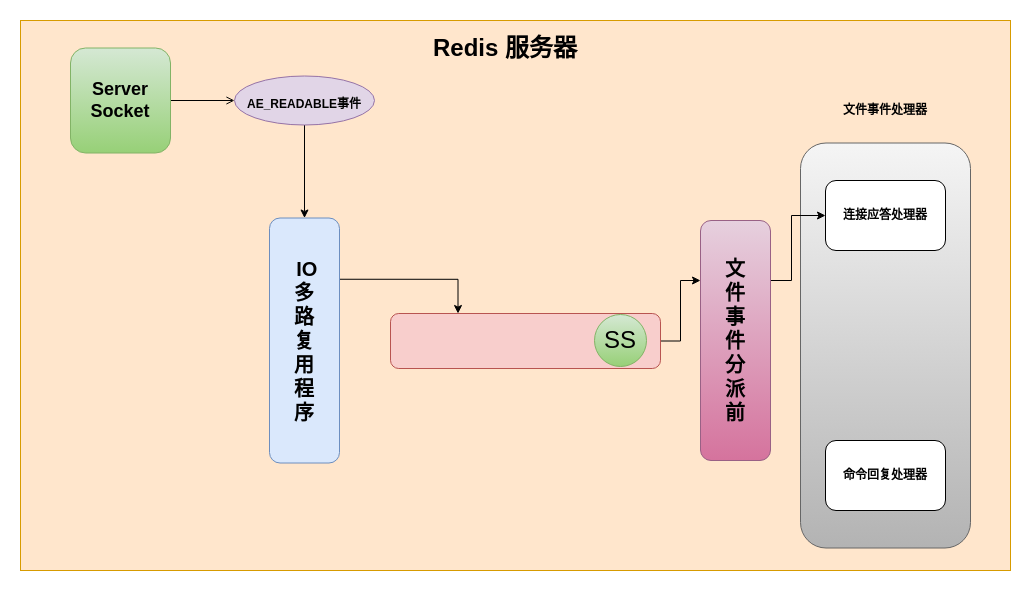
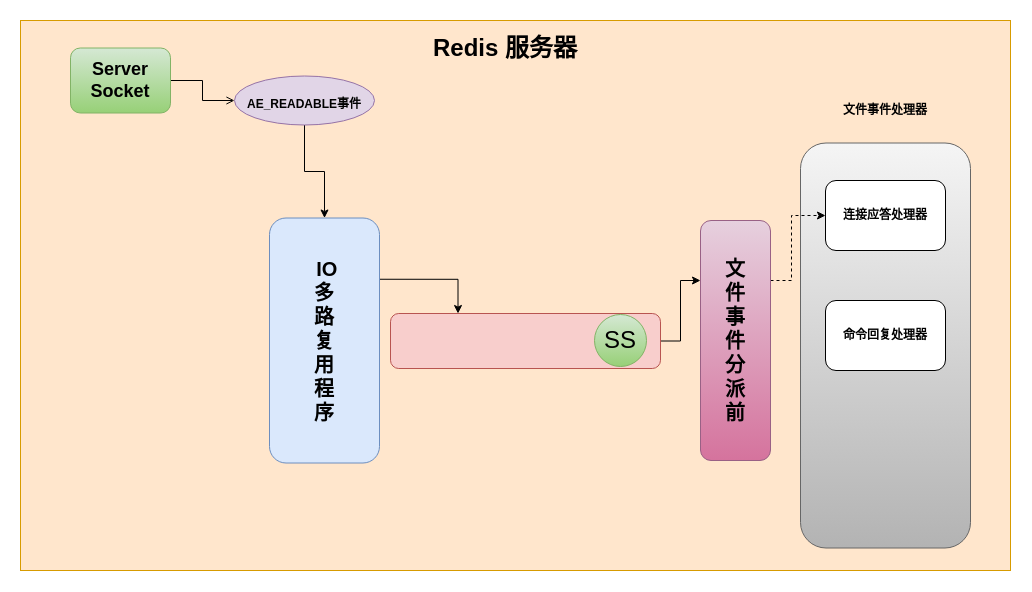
  <mxCell id="0" />
  <mxCell id="1" parent="0" />
  <mxCell id="2" value="" style="rounded=0;whiteSpace=wrap;html=1;fontSize=18;fillColor=#ffe6cc;strokeColor=#d79b00;" parent="1" vertex="1"><mxGeometry x="20" y="20" width="990" height="550" as="geometry" /></mxCell>
  <mxCell id="3" value="Redis 服务器" style="text;html=1;strokeColor=none;fillColor=none;align=center;verticalAlign=middle;whiteSpace=wrap;rounded=0;fontStyle=1;fontSize=24;" parent="1" vertex="1"><mxGeometry x="430" y="27.5" width="150" height="40" as="geometry" /></mxCell>
  <mxCell id="4" style="edgeStyle=orthogonalEdgeStyle;rounded=0;orthogonalLoop=1;jettySize=auto;html=1;exitX=1;exitY=0.5;exitDx=0;exitDy=0;entryX=0;entryY=0.25;entryDx=0;entryDy=0;startArrow=none;startFill=0;fontSize=24;" parent="1" source="5" target="11" edge="1"><mxGeometry relative="1" as="geometry" /></mxCell>
  <mxCell id="5" value="" style="rounded=1;whiteSpace=wrap;html=1;fontStyle=1;fillColor=#f8cecc;strokeColor=#b85450;" parent="1" vertex="1"><mxGeometry x="390" y="313" width="270" height="55" as="geometry" /></mxCell>
  <mxCell id="6" value="" style="rounded=1;whiteSpace=wrap;html=1;fontStyle=1;gradientColor=#b3b3b3;fillColor=#f5f5f5;strokeColor=#666666;" parent="1" vertex="1"><mxGeometry x="800" y="142.5" width="170" height="405" as="geometry" /></mxCell>
  <mxCell id="7" value="文件事件处理器" style="text;html=1;strokeColor=none;fillColor=none;align=center;verticalAlign=middle;whiteSpace=wrap;rounded=0;fontStyle=1" parent="1" vertex="1"><mxGeometry x="800" y="100" width="170" height="20" as="geometry" /></mxCell>
  <mxCell id="8" value="连接应答处理器" style="rounded=1;whiteSpace=wrap;html=1;fontStyle=1;" parent="1" vertex="1"><mxGeometry x="825" y="180" width="120" height="70" as="geometry" /></mxCell>
- <mxCell id="9" value="命令回复处理器" style="rounded=1;whiteSpace=wrap;html=1;fontStyle=1" parent="1" vertex="1"><mxGeometry x="825" y="440" width="120" height="70" as="geometry" /></mxCell>
- <mxCell id="10" style="edgeStyle=orthogonalEdgeStyle;rounded=0;orthogonalLoop=1;jettySize=auto;html=1;exitX=1;exitY=0.25;exitDx=0;exitDy=0;entryX=0;entryY=0.5;entryDx=0;entryDy=0;startArrow=none;startFill=0;fontSize=24;" parent="1" source="11" target="8" edge="1"><mxGeometry relative="1" as="geometry"><Array as="points"><mxPoint x="791" y="280" /><mxPoint x="791" y="215" /></Array></mxGeometry></mxCell>
+ <mxCell id="9" value="命令回复处理器" style="rounded=1;whiteSpace=wrap;html=1;fontStyle=1" parent="1" vertex="1"><mxGeometry x="825" y="300" width="120" height="70" as="geometry" /></mxCell>
+ <mxCell id="10" style="edgeStyle=orthogonalEdgeStyle;rounded=0;orthogonalLoop=1;jettySize=auto;html=1;exitX=1;exitY=0.25;exitDx=0;exitDy=0;entryX=0;entryY=0.5;entryDx=0;entryDy=0;startArrow=none;startFill=0;fontSize=24;dashed=1;" parent="1" source="11" target="8" edge="1"><mxGeometry relative="1" as="geometry"><Array as="points"><mxPoint x="791" y="280" /><mxPoint x="791" y="215" /></Array></mxGeometry></mxCell>
  <mxCell id="11" value="文&lt;br style=&quot;font-size: 20px;&quot;&gt;件&lt;br style=&quot;font-size: 20px;&quot;&gt;事&lt;br style=&quot;font-size: 20px;&quot;&gt;件&lt;br style=&quot;font-size: 20px;&quot;&gt;分&lt;br style=&quot;font-size: 20px;&quot;&gt;派&lt;br style=&quot;font-size: 20px;&quot;&gt;前" style="rounded=1;whiteSpace=wrap;html=1;fontSize=20;fontStyle=1;fillColor=#e6d0de;strokeColor=#996185;gradientColor=#d5739d;" parent="1" vertex="1"><mxGeometry x="700" y="220" width="70" height="240" as="geometry" /></mxCell>
  <mxCell id="12" style="edgeStyle=orthogonalEdgeStyle;rounded=0;orthogonalLoop=1;jettySize=auto;html=1;exitX=1;exitY=0.25;exitDx=0;exitDy=0;entryX=0.25;entryY=0;entryDx=0;entryDy=0;startArrow=none;startFill=0;fontSize=24;" parent="1" source="13" target="5" edge="1"><mxGeometry relative="1" as="geometry" /></mxCell>
- <mxCell id="13" value="&lt;span style=&quot;text-align: left; font-size: 20px;&quot;&gt;&amp;nbsp;IO &lt;br style=&quot;font-size: 20px;&quot;&gt;多&lt;br style=&quot;font-size: 20px;&quot;&gt;路&lt;br style=&quot;font-size: 20px;&quot;&gt;复&lt;br style=&quot;font-size: 20px;&quot;&gt;用&lt;br style=&quot;font-size: 20px;&quot;&gt;程&lt;br style=&quot;font-size: 20px;&quot;&gt;序&lt;/span&gt;" style="rounded=1;whiteSpace=wrap;html=1;fontSize=20;fontStyle=1;fillColor=#dae8fc;strokeColor=#6c8ebf;" parent="1" vertex="1"><mxGeometry x="269" y="217.5" width="70" height="245" as="geometry" /></mxCell>
+ <mxCell id="13" value="&lt;span style=&quot;text-align: left; font-size: 20px;&quot;&gt;&amp;nbsp;IO &lt;br style=&quot;font-size: 20px;&quot;&gt;多&lt;br style=&quot;font-size: 20px;&quot;&gt;路&lt;br style=&quot;font-size: 20px;&quot;&gt;复&lt;br style=&quot;font-size: 20px;&quot;&gt;用&lt;br style=&quot;font-size: 20px;&quot;&gt;程&lt;br style=&quot;font-size: 20px;&quot;&gt;序&lt;/span&gt;" style="rounded=1;whiteSpace=wrap;html=1;fontSize=20;fontStyle=1;fillColor=#dae8fc;strokeColor=#6c8ebf;" parent="1" vertex="1"><mxGeometry x="269" y="217.5" width="110" height="245" as="geometry" /></mxCell>
  <mxCell id="14" style="edgeStyle=orthogonalEdgeStyle;rounded=0;orthogonalLoop=1;jettySize=auto;html=1;exitX=1;exitY=0.5;exitDx=0;exitDy=0;entryX=0;entryY=0.5;entryDx=0;entryDy=0;startArrow=none;startFill=0;fontSize=24;endArrow=open;" parent="1" source="15" target="17" edge="1"><mxGeometry relative="1" as="geometry" /></mxCell>
- <mxCell id="15" value="&lt;span style=&quot;font-size: 18px;&quot;&gt;Server&lt;br&gt;&lt;/span&gt;&lt;span style=&quot;white-space: normal;&quot;&gt;&lt;font style=&quot;font-size: 18px&quot;&gt;Socket&lt;/font&gt;&lt;/span&gt;" style="rounded=1;whiteSpace=wrap;html=1;fontStyle=1;fillColor=#d5e8d4;strokeColor=#82b366;gradientColor=#97d077;" parent="1" vertex="1"><mxGeometry x="70" y="47.5" width="100" height="105" as="geometry" /></mxCell>
+ <mxCell id="15" value="&lt;span style=&quot;font-size: 18px;&quot;&gt;Server&lt;br&gt;&lt;/span&gt;&lt;span style=&quot;white-space: normal;&quot;&gt;&lt;font style=&quot;font-size: 18px&quot;&gt;Socket&lt;/font&gt;&lt;/span&gt;" style="rounded=1;whiteSpace=wrap;html=1;fontStyle=1;fillColor=#d5e8d4;strokeColor=#82b366;gradientColor=#97d077;" parent="1" vertex="1"><mxGeometry x="70" y="47.5" width="100" height="65" as="geometry" /></mxCell>
  <mxCell id="16" style="edgeStyle=orthogonalEdgeStyle;rounded=0;orthogonalLoop=1;jettySize=auto;html=1;exitX=0.5;exitY=1;exitDx=0;exitDy=0;startArrow=none;startFill=0;fontSize=24;" parent="1" source="17" target="13" edge="1"><mxGeometry relative="1" as="geometry" /></mxCell>
  <mxCell id="17" value="&lt;span style=&quot;font-size: 12px ; font-weight: 700 ; white-space: normal&quot;&gt;AE_READABLE事件&lt;/span&gt;" style="ellipse;whiteSpace=wrap;html=1;fontSize=24;fillColor=#e1d5e7;strokeColor=#9673a6;" parent="1" vertex="1"><mxGeometry x="234" y="75.5" width="140" height="49" as="geometry" /></mxCell>
  <mxCell id="18" value="SS" style="ellipse;whiteSpace=wrap;html=1;aspect=fixed;fontSize=24;gradientColor=#97d077;fillColor=#d5e8d4;strokeColor=#82b366;" parent="1" vertex="1"><mxGeometry x="594" y="314" width="52" height="52" as="geometry" /></mxCell>
